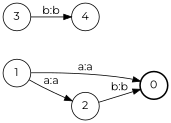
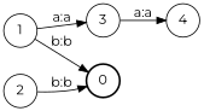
  digraph {
    fontname=Montserrat
    nodesep=0.25
    rankdir=LR
    ranksep=0.4
    node [fontname=Montserrat fontsize=14 shape=circle style=solid]
    edge [fontname=Montserrat fontsize=14]
    n1 [label=0 style=bold]
    n2 [label=1]
    n3 [label=2]
    n4 [label=3]
    n5 [label=4]
-   n2 -> n1 [label="a:a"]
-   n2 -> n3 [label="a:a"]
+   n2 -> n1 [label="b:b"]
+   n2 -> n4 [label="a:a"]
    n3 -> n1 [label="b:b"]
-   n4 -> n5 [label="b:b"]
+   n4 -> n5 [label="a:a"]
  }
